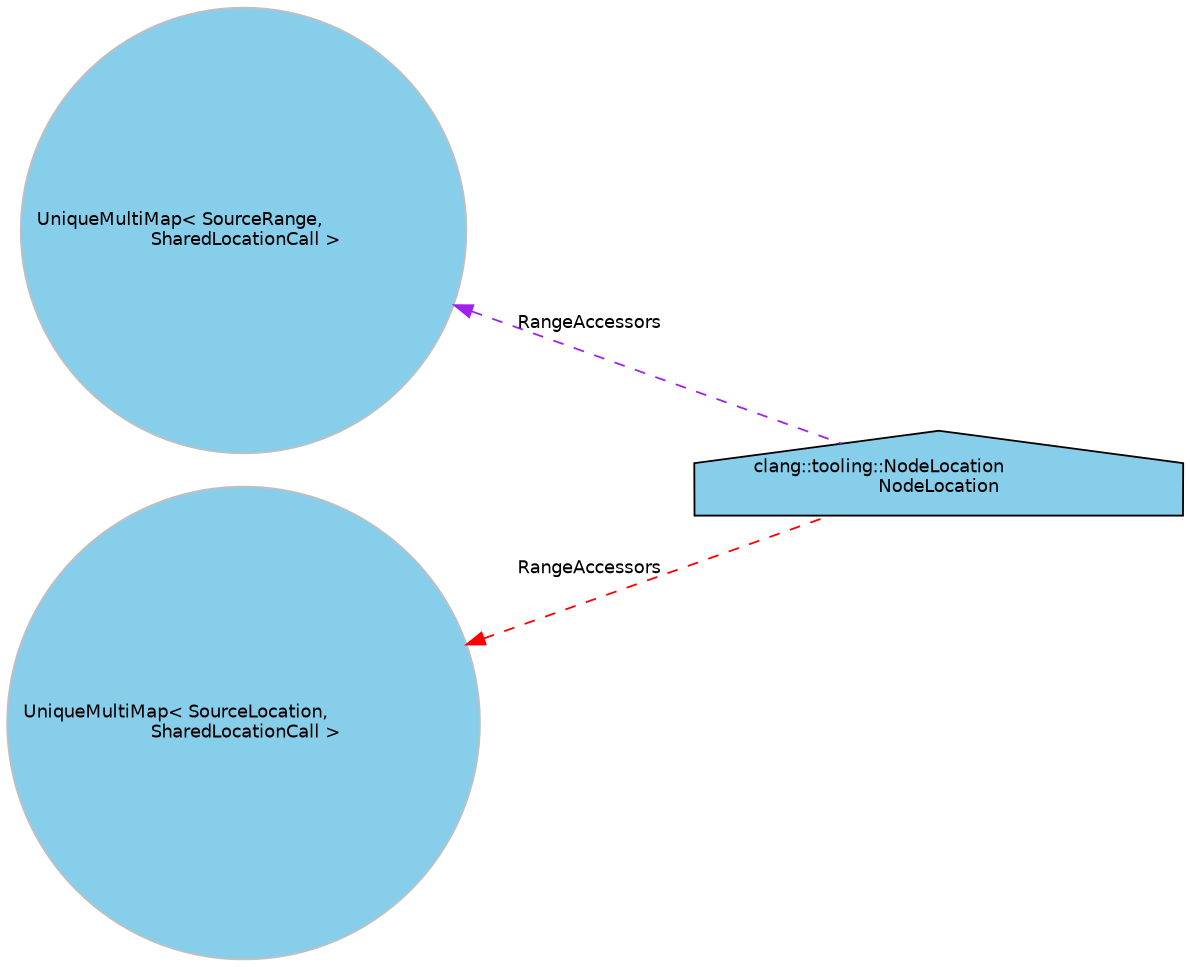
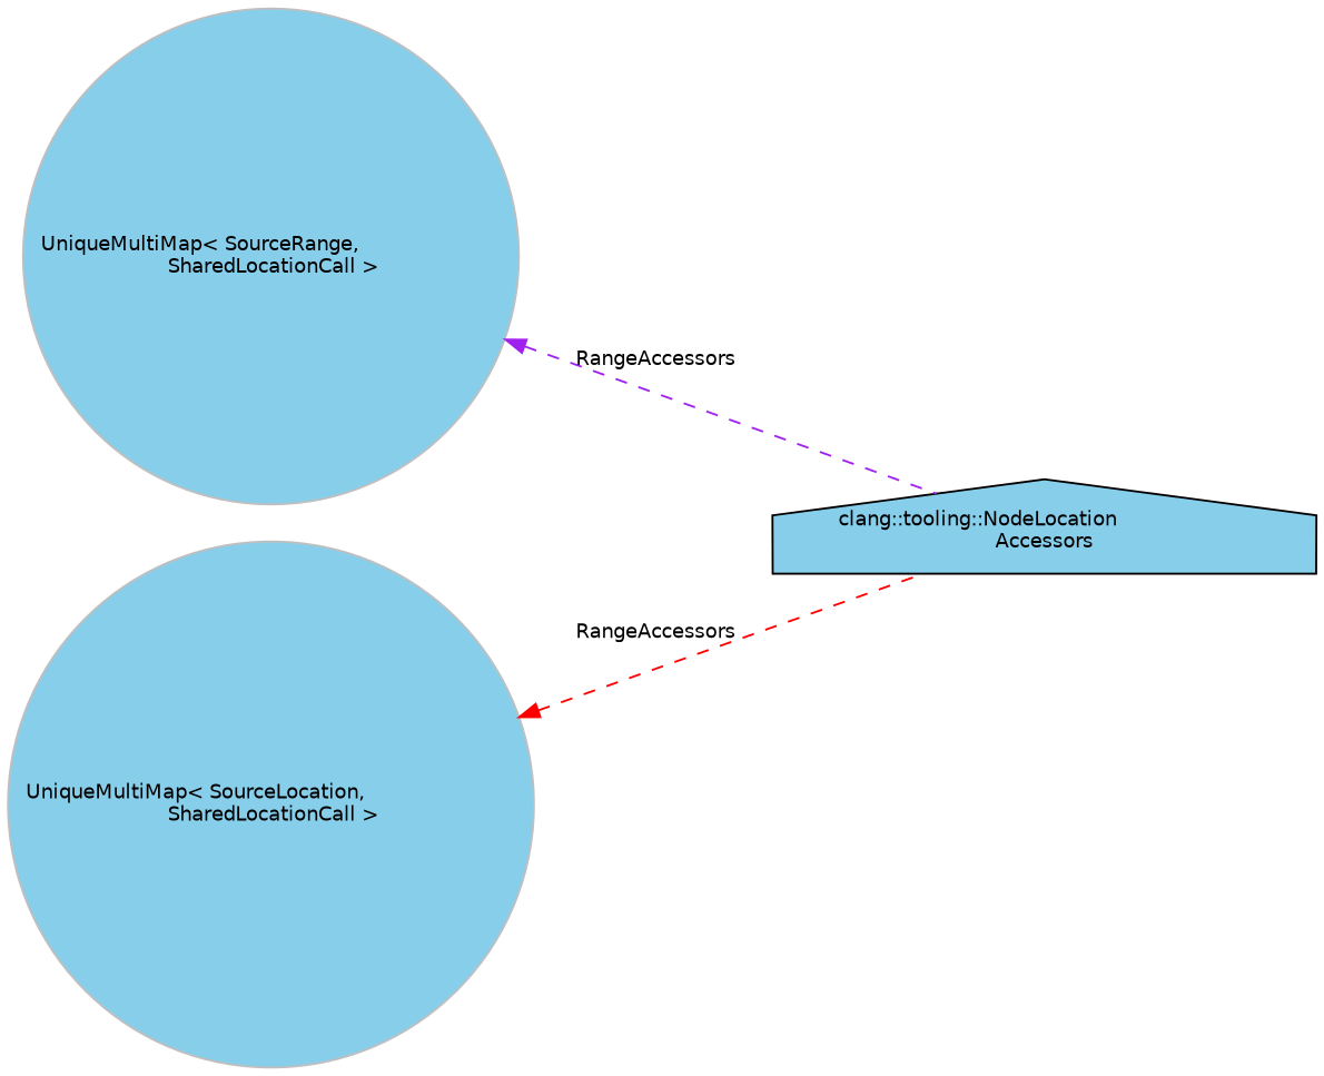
  digraph {
    rankdir=LR
    node [color=grey75 fillcolor=skyblue fontname=Helvetica fontsize=10 shape=circle style=filled]
    edge [dir=back fontname=Helvetica fontsize=10 labelfontname=Helvetica labelfontsize=10 style=dashed]
-   n1 [color=black fontcolor=black height=0.2 label="clang::tooling::NodeLocation\lNodeLocation" shape=house width=0.4]
+   n1 [color=black fontcolor=black height=0.2 label="clang::tooling::NodeLocation\lAccessors" shape=house width=0.4]
    n2 [height=0.2 label="UniqueMultiMap\< SourceRange,\l SharedLocationCall \>" width=0.4]
    n3 [height=0.2 label="UniqueMultiMap\< SourceLocation,\l SharedLocationCall \>" width=0.4]
    n2 -> n1 [color=purple label=" RangeAccessors"]
    n3 -> n1 [color=red label=" RangeAccessors"]
  }
